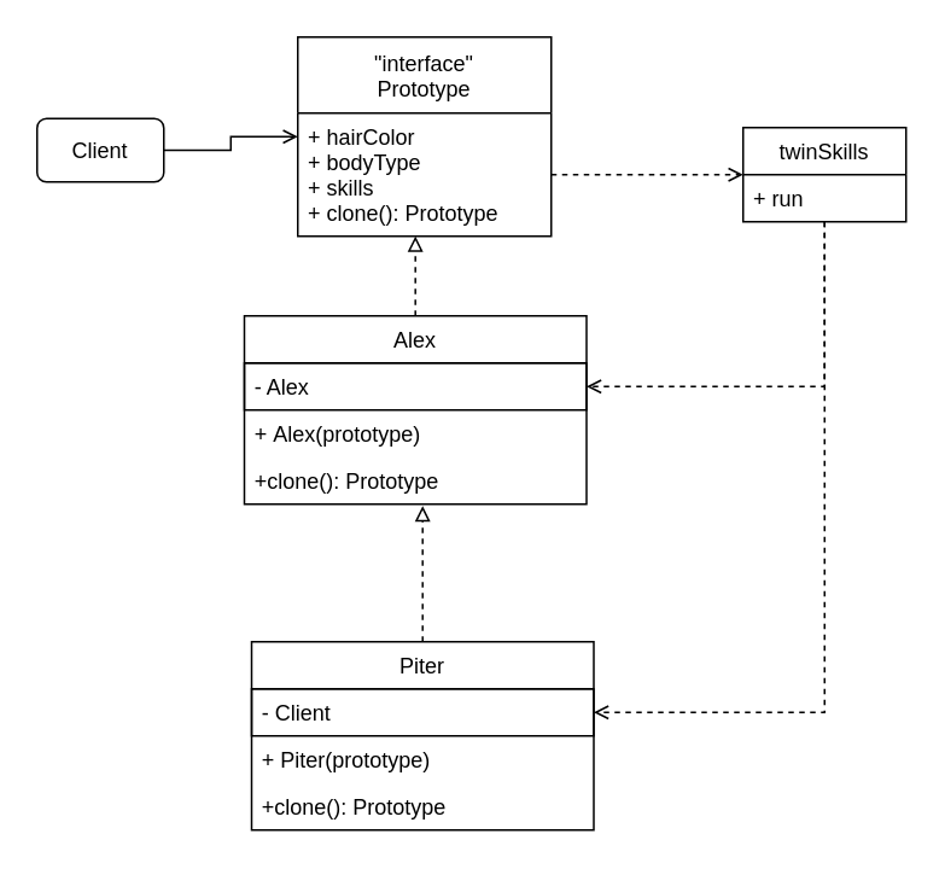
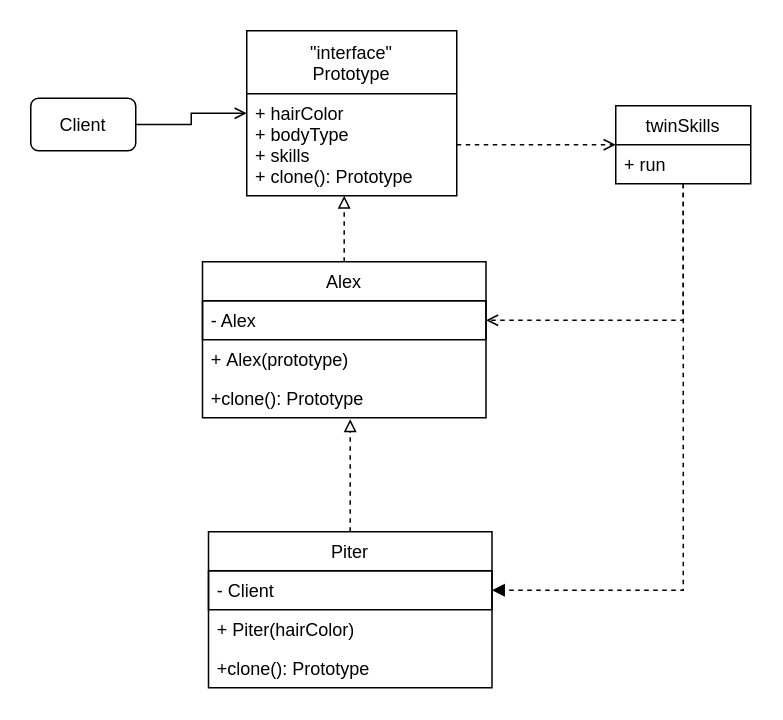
  <mxCell id="0" />
  <mxCell id="1" parent="0" />
  <mxCell id="2" style="edgeStyle=orthogonalEdgeStyle;rounded=0;orthogonalLoop=1;jettySize=auto;html=1;endArrow=open;endFill=0;" parent="1" source="3" target="4" edge="1"><mxGeometry relative="1" as="geometry" /></mxCell>
  <mxCell id="3" value="Client" style="rounded=1;whiteSpace=wrap;html=1;" parent="1" vertex="1"><mxGeometry x="20" y="65" width="70" height="35" as="geometry" /></mxCell>
  <mxCell id="4" value="&quot;interface&quot;&#10;Prototype" style="swimlane;fontStyle=0;childLayout=stackLayout;horizontal=1;startSize=42;horizontalStack=0;resizeParent=1;resizeParentMax=0;resizeLast=0;collapsible=1;marginBottom=0;" parent="1" vertex="1"><mxGeometry x="164" y="20" width="140" height="110" as="geometry" /></mxCell>
  <mxCell id="5" value="+ hairColor&#10;+ bodyType&#10;+ skills&#10;+ clone(): Prototype" style="text;strokeColor=none;fillColor=none;align=left;verticalAlign=top;spacingLeft=4;spacingRight=4;overflow=hidden;rotatable=0;points=[[0,0.5],[1,0.5]];portConstraint=eastwest;" parent="4" vertex="1"><mxGeometry y="42" width="140" height="68" as="geometry" /></mxCell>
  <mxCell id="6" style="edgeStyle=orthogonalEdgeStyle;rounded=0;orthogonalLoop=1;jettySize=auto;html=1;entryX=0.464;entryY=1;entryDx=0;entryDy=0;entryPerimeter=0;dashed=1;endArrow=block;endFill=0;" parent="1" source="7" target="5" edge="1"><mxGeometry relative="1" as="geometry" /></mxCell>
  <mxCell id="7" value="Alex" style="swimlane;fontStyle=0;childLayout=stackLayout;horizontal=1;startSize=26;horizontalStack=0;resizeParent=1;resizeParentMax=0;resizeLast=0;collapsible=1;marginBottom=0;" parent="1" vertex="1"><mxGeometry x="134.5" y="174" width="189" height="104" as="geometry" /></mxCell>
  <mxCell id="8" value="- Alex" style="text;strokeColor=#000000;fillColor=none;align=left;verticalAlign=top;spacingLeft=4;spacingRight=4;overflow=hidden;rotatable=0;points=[[0,0.5],[1,0.5]];portConstraint=eastwest;" parent="7" vertex="1"><mxGeometry y="26" width="189" height="26" as="geometry" /></mxCell>
  <mxCell id="9" value="+ Alex(prototype)" style="text;strokeColor=none;fillColor=none;align=left;verticalAlign=top;spacingLeft=4;spacingRight=4;overflow=hidden;rotatable=0;points=[[0,0.5],[1,0.5]];portConstraint=eastwest;" parent="7" vertex="1"><mxGeometry y="52" width="189" height="26" as="geometry" /></mxCell>
  <mxCell id="10" value="+clone(): Prototype" style="text;strokeColor=none;fillColor=none;align=left;verticalAlign=top;spacingLeft=4;spacingRight=4;overflow=hidden;rotatable=0;points=[[0,0.5],[1,0.5]];portConstraint=eastwest;" parent="7" vertex="1"><mxGeometry y="78" width="189" height="26" as="geometry" /></mxCell>
  <mxCell id="11" style="edgeStyle=orthogonalEdgeStyle;rounded=0;orthogonalLoop=1;jettySize=auto;html=1;entryX=0.521;entryY=1.038;entryDx=0;entryDy=0;entryPerimeter=0;dashed=1;endArrow=block;endFill=0;" parent="1" source="12" target="10" edge="1"><mxGeometry relative="1" as="geometry" /></mxCell>
  <mxCell id="12" value="Piter" style="swimlane;fontStyle=0;childLayout=stackLayout;horizontal=1;startSize=26;horizontalStack=0;resizeParent=1;resizeParentMax=0;resizeLast=0;collapsible=1;marginBottom=0;" parent="1" vertex="1"><mxGeometry x="138.5" y="354" width="189" height="104" as="geometry" /></mxCell>
  <mxCell id="13" value="- Client" style="text;strokeColor=#000000;fillColor=none;align=left;verticalAlign=top;spacingLeft=4;spacingRight=4;overflow=hidden;rotatable=0;points=[[0,0.5],[1,0.5]];portConstraint=eastwest;" parent="12" vertex="1"><mxGeometry y="26" width="189" height="26" as="geometry" /></mxCell>
- <mxCell id="14" value="+ Piter(prototype)" style="text;strokeColor=none;fillColor=none;align=left;verticalAlign=top;spacingLeft=4;spacingRight=4;overflow=hidden;rotatable=0;points=[[0,0.5],[1,0.5]];portConstraint=eastwest;" parent="12" vertex="1"><mxGeometry y="52" width="189" height="26" as="geometry" /></mxCell>
+ <mxCell id="14" value="+ Piter(hairColor)" style="text;strokeColor=none;fillColor=none;align=left;verticalAlign=top;spacingLeft=4;spacingRight=4;overflow=hidden;rotatable=0;points=[[0,0.5],[1,0.5]];portConstraint=eastwest;" parent="12" vertex="1"><mxGeometry y="52" width="189" height="26" as="geometry" /></mxCell>
  <mxCell id="15" value="+clone(): Prototype" style="text;strokeColor=none;fillColor=none;align=left;verticalAlign=top;spacingLeft=4;spacingRight=4;overflow=hidden;rotatable=0;points=[[0,0.5],[1,0.5]];portConstraint=eastwest;" parent="12" vertex="1"><mxGeometry y="78" width="189" height="26" as="geometry" /></mxCell>
  <mxCell id="16" style="edgeStyle=orthogonalEdgeStyle;rounded=0;orthogonalLoop=1;jettySize=auto;html=1;entryX=1;entryY=0.5;entryDx=0;entryDy=0;dashed=1;endArrow=open;endFill=1;" edge="1" parent="1" source="18" target="8"><mxGeometry relative="1" as="geometry"><mxPoint x="430" y="164" as="targetPoint" /></mxGeometry></mxCell>
- <mxCell id="17" style="edgeStyle=orthogonalEdgeStyle;rounded=0;orthogonalLoop=1;jettySize=auto;html=1;dashed=1;endArrow=open;endFill=1;" edge="1" parent="1" source="18" target="13"><mxGeometry relative="1" as="geometry" /></mxCell>
+ <mxCell id="17" style="edgeStyle=orthogonalEdgeStyle;rounded=0;orthogonalLoop=1;jettySize=auto;html=1;dashed=1;endArrow=block;endFill=1;" edge="1" parent="1" source="18" target="13"><mxGeometry relative="1" as="geometry" /></mxCell>
  <mxCell id="18" value="twinSkills" style="swimlane;fontStyle=0;childLayout=stackLayout;horizontal=1;startSize=26;horizontalStack=0;resizeParent=1;resizeParentMax=0;resizeLast=0;collapsible=1;marginBottom=0;" vertex="1" parent="1"><mxGeometry x="410" y="70" width="90" height="52" as="geometry" /></mxCell>
  <mxCell id="19" value="+ run" style="text;strokeColor=none;fillColor=none;align=left;verticalAlign=top;spacingLeft=4;spacingRight=4;overflow=hidden;rotatable=0;points=[[0,0.5],[1,0.5]];portConstraint=eastwest;" vertex="1" parent="18"><mxGeometry y="26" width="90" height="26" as="geometry" /></mxCell>
  <mxCell id="20" style="edgeStyle=orthogonalEdgeStyle;rounded=0;orthogonalLoop=1;jettySize=auto;html=1;dashed=1;endArrow=open;endFill=0;" edge="1" parent="1" source="5" target="18"><mxGeometry relative="1" as="geometry" /></mxCell>
